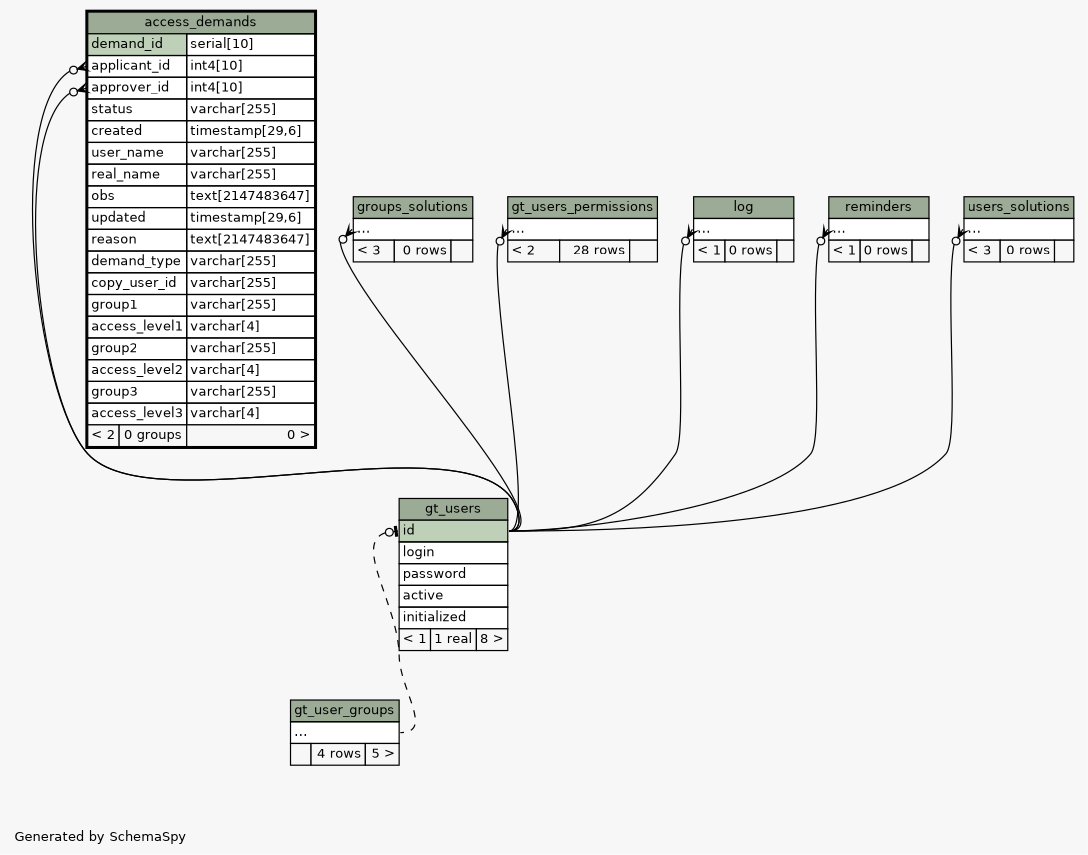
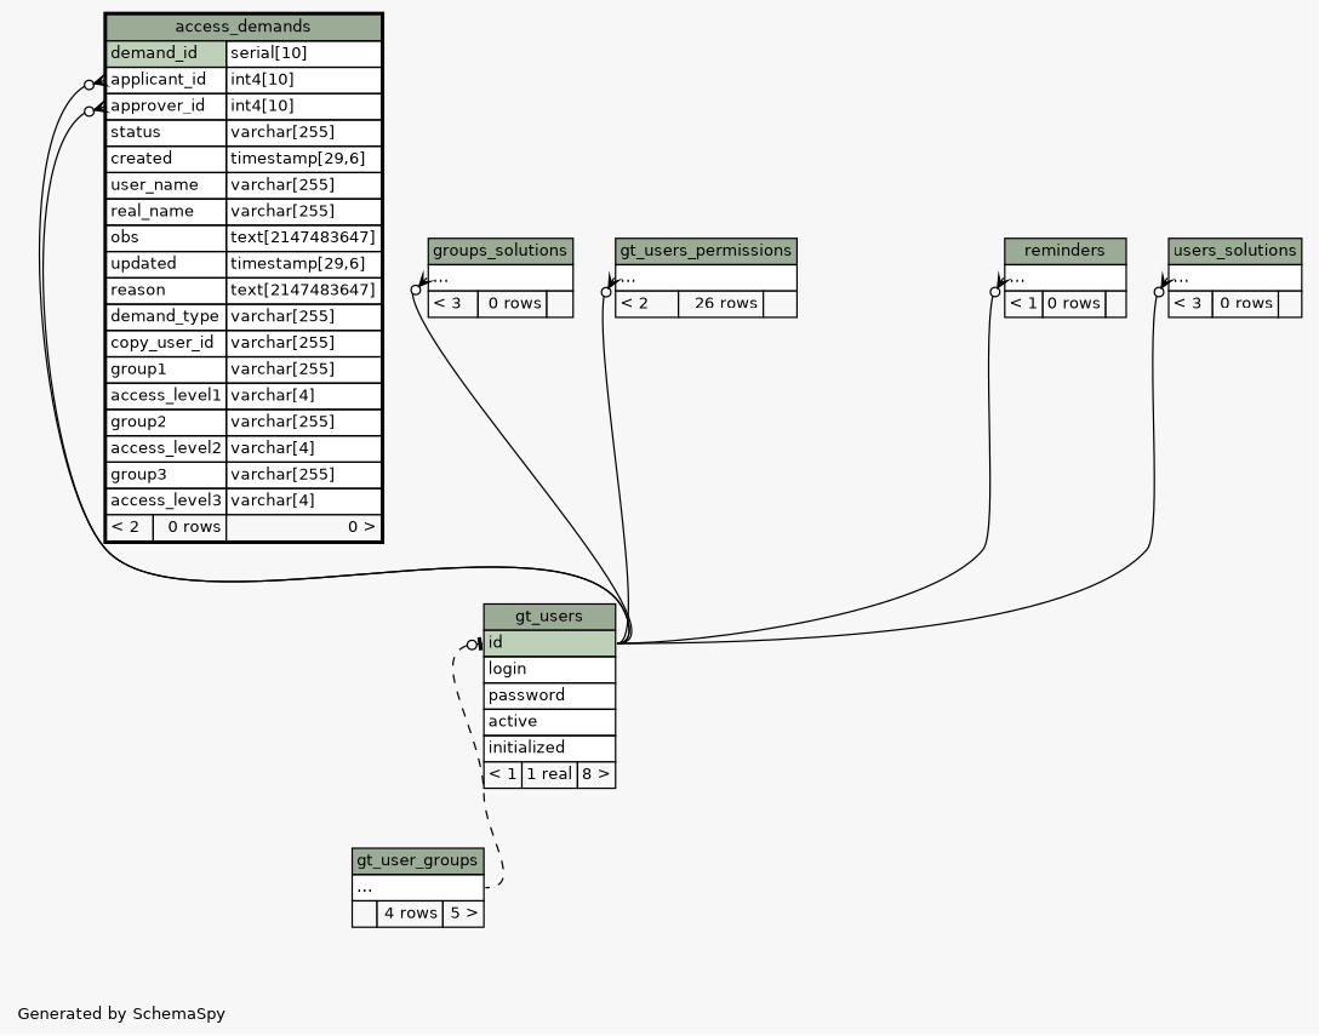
  digraph {
    bgcolor="#f7f7f7"
    fontname=Helvetica
    fontsize=11
    label="\nGenerated by SchemaSpy"
    labeljust=l
    nodesep=0.18
    rankdir=TB
    ranksep=0.46
    node [fontname=Helvetica fontsize=11 shape=plaintext]
    edge [arrowhead=none arrowsize=0.8 arrowtail=crowodot dir=back headport="id:e" tailport="elipses:w"]
-   n1 [label=<     <TABLE BORDER="2" CELLBORDER="1" CELLSPACING="0" BGCOLOR="#ffffff">       <TR><TD COLSPAN="3" BGCOLOR="#9bab96" ALIGN="CENTER">access_demands</TD></TR>       <TR><TD PORT="demand_id" COLSPAN="2" BGCOLOR="#bed1b8" ALIGN="LEFT">demand_id</TD><TD PORT="demand_id.type" ALIGN="LEFT">serial[10]</TD></TR>       <TR><TD PORT="applicant_id" COLSPAN="2" ALIGN="LEFT">applicant_id</TD><TD PORT="applicant_id.type" ALIGN="LEFT">int4[10]</TD></TR>       <TR><TD PORT="approver_id" COLSPAN="2" ALIGN="LEFT">approver_id</TD><TD PORT="approver_id.type" ALIGN="LEFT">int4[10]</TD></TR>       <TR><TD PORT="status" COLSPAN="2" ALIGN="LEFT">status</TD><TD PORT="status.type" ALIGN="LEFT">varchar[255]</TD></TR>       <TR><TD PORT="created" COLSPAN="2" ALIGN="LEFT">created</TD><TD PORT="created.type" ALIGN="LEFT">timestamp[29,6]</TD></TR>       <TR><TD PORT="user_name" COLSPAN="2" ALIGN="LEFT">user_name</TD><TD PORT="user_name.type" ALIGN="LEFT">varchar[255]</TD></TR>       <TR><TD PORT="real_name" COLSPAN="2" ALIGN="LEFT">real_name</TD><TD PORT="real_name.type" ALIGN="LEFT">varchar[255]</TD></TR>       <TR><TD PORT="obs" COLSPAN="2" ALIGN="LEFT">obs</TD><TD PORT="obs.type" ALIGN="LEFT">text[2147483647]</TD></TR>       <TR><TD PORT="updated" COLSPAN="2" ALIGN="LEFT">updated</TD><TD PORT="updated.type" ALIGN="LEFT">timestamp[29,6]</TD></TR>       <TR><TD PORT="reason" COLSPAN="2" ALIGN="LEFT">reason</TD><TD PORT="reason.type" ALIGN="LEFT">text[2147483647]</TD></TR>       <TR><TD PORT="demand_type" COLSPAN="2" ALIGN="LEFT">demand_type</TD><TD PORT="demand_type.type" ALIGN="LEFT">varchar[255]</TD></TR>       <TR><TD PORT="copy_user_id" COLSPAN="2" ALIGN="LEFT">copy_user_id</TD><TD PORT="copy_user_id.type" ALIGN="LEFT">varchar[255]</TD></TR>       <TR><TD PORT="group1" COLSPAN="2" ALIGN="LEFT">group1</TD><TD PORT="group1.type" ALIGN="LEFT">varchar[255]</TD></TR>       <TR><TD PORT="access_level1" COLSPAN="2" ALIGN="LEFT">access_level1</TD><TD PORT="access_level1.type" ALIGN="LEFT">varchar[4]</TD></TR>       <TR><TD PORT="group2" COLSPAN="2" ALIGN="LEFT">group2</TD><TD PORT="group2.type" ALIGN="LEFT">varchar[255]</TD></TR>       <TR><TD PORT="access_level2" COLSPAN="2" ALIGN="LEFT">access_level2</TD><TD PORT="access_level2.type" ALIGN="LEFT">varchar[4]</TD></TR>       <TR><TD PORT="group3" COLSPAN="2" ALIGN="LEFT">group3</TD><TD PORT="group3.type" ALIGN="LEFT">varchar[255]</TD></TR>       <TR><TD PORT="access_level3" COLSPAN="2" ALIGN="LEFT">access_level3</TD><TD PORT="access_level3.type" ALIGN="LEFT">varchar[4]</TD></TR>       <TR><TD ALIGN="LEFT" BGCOLOR="#f7f7f7">&lt; 2</TD><TD ALIGN="RIGHT" BGCOLOR="#f7f7f7">0 groups</TD><TD ALIGN="RIGHT" BGCOLOR="#f7f7f7">0 &gt;</TD></TR>     </TABLE>>]
+   n1 [label=<     <TABLE BORDER="2" CELLBORDER="1" CELLSPACING="0" BGCOLOR="#ffffff">       <TR><TD COLSPAN="3" BGCOLOR="#9bab96" ALIGN="CENTER">access_demands</TD></TR>       <TR><TD PORT="demand_id" COLSPAN="2" BGCOLOR="#bed1b8" ALIGN="LEFT">demand_id</TD><TD PORT="demand_id.type" ALIGN="LEFT">serial[10]</TD></TR>       <TR><TD PORT="applicant_id" COLSPAN="2" ALIGN="LEFT">applicant_id</TD><TD PORT="applicant_id.type" ALIGN="LEFT">int4[10]</TD></TR>       <TR><TD PORT="approver_id" COLSPAN="2" ALIGN="LEFT">approver_id</TD><TD PORT="approver_id.type" ALIGN="LEFT">int4[10]</TD></TR>       <TR><TD PORT="status" COLSPAN="2" ALIGN="LEFT">status</TD><TD PORT="status.type" ALIGN="LEFT">varchar[255]</TD></TR>       <TR><TD PORT="created" COLSPAN="2" ALIGN="LEFT">created</TD><TD PORT="created.type" ALIGN="LEFT">timestamp[29,6]</TD></TR>       <TR><TD PORT="user_name" COLSPAN="2" ALIGN="LEFT">user_name</TD><TD PORT="user_name.type" ALIGN="LEFT">varchar[255]</TD></TR>       <TR><TD PORT="real_name" COLSPAN="2" ALIGN="LEFT">real_name</TD><TD PORT="real_name.type" ALIGN="LEFT">varchar[255]</TD></TR>       <TR><TD PORT="obs" COLSPAN="2" ALIGN="LEFT">obs</TD><TD PORT="obs.type" ALIGN="LEFT">text[2147483647]</TD></TR>       <TR><TD PORT="updated" COLSPAN="2" ALIGN="LEFT">updated</TD><TD PORT="updated.type" ALIGN="LEFT">timestamp[29,6]</TD></TR>       <TR><TD PORT="reason" COLSPAN="2" ALIGN="LEFT">reason</TD><TD PORT="reason.type" ALIGN="LEFT">text[2147483647]</TD></TR>       <TR><TD PORT="demand_type" COLSPAN="2" ALIGN="LEFT">demand_type</TD><TD PORT="demand_type.type" ALIGN="LEFT">varchar[255]</TD></TR>       <TR><TD PORT="copy_user_id" COLSPAN="2" ALIGN="LEFT">copy_user_id</TD><TD PORT="copy_user_id.type" ALIGN="LEFT">varchar[255]</TD></TR>       <TR><TD PORT="group1" COLSPAN="2" ALIGN="LEFT">group1</TD><TD PORT="group1.type" ALIGN="LEFT">varchar[255]</TD></TR>       <TR><TD PORT="access_level1" COLSPAN="2" ALIGN="LEFT">access_level1</TD><TD PORT="access_level1.type" ALIGN="LEFT">varchar[4]</TD></TR>       <TR><TD PORT="group2" COLSPAN="2" ALIGN="LEFT">group2</TD><TD PORT="group2.type" ALIGN="LEFT">varchar[255]</TD></TR>       <TR><TD PORT="access_level2" COLSPAN="2" ALIGN="LEFT">access_level2</TD><TD PORT="access_level2.type" ALIGN="LEFT">varchar[4]</TD></TR>       <TR><TD PORT="group3" COLSPAN="2" ALIGN="LEFT">group3</TD><TD PORT="group3.type" ALIGN="LEFT">varchar[255]</TD></TR>       <TR><TD PORT="access_level3" COLSPAN="2" ALIGN="LEFT">access_level3</TD><TD PORT="access_level3.type" ALIGN="LEFT">varchar[4]</TD></TR>       <TR><TD ALIGN="LEFT" BGCOLOR="#f7f7f7">&lt; 2</TD><TD ALIGN="RIGHT" BGCOLOR="#f7f7f7">0 rows</TD><TD ALIGN="RIGHT" BGCOLOR="#f7f7f7">0 &gt;</TD></TR>     </TABLE>>]
    n2 [label=<     <TABLE BORDER="0" CELLBORDER="1" CELLSPACING="0" BGCOLOR="#ffffff">       <TR><TD COLSPAN="3" BGCOLOR="#9bab96" ALIGN="CENTER">gt_users</TD></TR>       <TR><TD PORT="id" COLSPAN="3" BGCOLOR="#bed1b8" ALIGN="LEFT">id</TD></TR>       <TR><TD PORT="login" COLSPAN="3" ALIGN="LEFT">login</TD></TR>       <TR><TD PORT="password" COLSPAN="3" ALIGN="LEFT">password</TD></TR>       <TR><TD PORT="active" COLSPAN="3" ALIGN="LEFT">active</TD></TR>       <TR><TD PORT="initialized" COLSPAN="3" ALIGN="LEFT">initialized</TD></TR>       <TR><TD ALIGN="LEFT" BGCOLOR="#f7f7f7">&lt; 1</TD><TD ALIGN="RIGHT" BGCOLOR="#f7f7f7">1 real</TD><TD ALIGN="RIGHT" BGCOLOR="#f7f7f7">8 &gt;</TD></TR>     </TABLE>>]
    n3 [label=<     <TABLE BORDER="0" CELLBORDER="1" CELLSPACING="0" BGCOLOR="#ffffff">       <TR><TD COLSPAN="3" BGCOLOR="#9bab96" ALIGN="CENTER">gt_user_groups</TD></TR>       <TR><TD PORT="elipses" COLSPAN="3" ALIGN="LEFT">...</TD></TR>       <TR><TD ALIGN="LEFT" BGCOLOR="#f7f7f7">  </TD><TD ALIGN="RIGHT" BGCOLOR="#f7f7f7">4 rows</TD><TD ALIGN="RIGHT" BGCOLOR="#f7f7f7">5 &gt;</TD></TR>     </TABLE>>]
    n4 [label=<     <TABLE BORDER="0" CELLBORDER="1" CELLSPACING="0" BGCOLOR="#ffffff">       <TR><TD COLSPAN="3" BGCOLOR="#9bab96" ALIGN="CENTER">groups_solutions</TD></TR>       <TR><TD PORT="elipses" COLSPAN="3" ALIGN="LEFT">...</TD></TR>       <TR><TD ALIGN="LEFT" BGCOLOR="#f7f7f7">&lt; 3</TD><TD ALIGN="RIGHT" BGCOLOR="#f7f7f7">0 rows</TD><TD ALIGN="RIGHT" BGCOLOR="#f7f7f7">  </TD></TR>     </TABLE>>]
-   n5 [label=<     <TABLE BORDER="0" CELLBORDER="1" CELLSPACING="0" BGCOLOR="#ffffff">       <TR><TD COLSPAN="3" BGCOLOR="#9bab96" ALIGN="CENTER">gt_users_permissions</TD></TR>       <TR><TD PORT="elipses" COLSPAN="3" ALIGN="LEFT">...</TD></TR>       <TR><TD ALIGN="LEFT" BGCOLOR="#f7f7f7">&lt; 2</TD><TD ALIGN="RIGHT" BGCOLOR="#f7f7f7">28 rows</TD><TD ALIGN="RIGHT" BGCOLOR="#f7f7f7">  </TD></TR>     </TABLE>>]
-   n6 [label=<     <TABLE BORDER="0" CELLBORDER="1" CELLSPACING="0" BGCOLOR="#ffffff">       <TR><TD COLSPAN="3" BGCOLOR="#9bab96" ALIGN="CENTER">log</TD></TR>       <TR><TD PORT="elipses" COLSPAN="3" ALIGN="LEFT">...</TD></TR>       <TR><TD ALIGN="LEFT" BGCOLOR="#f7f7f7">&lt; 1</TD><TD ALIGN="RIGHT" BGCOLOR="#f7f7f7">0 rows</TD><TD ALIGN="RIGHT" BGCOLOR="#f7f7f7">  </TD></TR>     </TABLE>>]
+   n5 [label=<     <TABLE BORDER="0" CELLBORDER="1" CELLSPACING="0" BGCOLOR="#ffffff">       <TR><TD COLSPAN="3" BGCOLOR="#9bab96" ALIGN="CENTER">gt_users_permissions</TD></TR>       <TR><TD PORT="elipses" COLSPAN="3" ALIGN="LEFT">...</TD></TR>       <TR><TD ALIGN="LEFT" BGCOLOR="#f7f7f7">&lt; 2</TD><TD ALIGN="RIGHT" BGCOLOR="#f7f7f7">26 rows</TD><TD ALIGN="RIGHT" BGCOLOR="#f7f7f7">  </TD></TR>     </TABLE>>]
    n7 [label=<     <TABLE BORDER="0" CELLBORDER="1" CELLSPACING="0" BGCOLOR="#ffffff">       <TR><TD COLSPAN="3" BGCOLOR="#9bab96" ALIGN="CENTER">reminders</TD></TR>       <TR><TD PORT="elipses" COLSPAN="3" ALIGN="LEFT">...</TD></TR>       <TR><TD ALIGN="LEFT" BGCOLOR="#f7f7f7">&lt; 1</TD><TD ALIGN="RIGHT" BGCOLOR="#f7f7f7">0 rows</TD><TD ALIGN="RIGHT" BGCOLOR="#f7f7f7">  </TD></TR>     </TABLE>>]
    n8 [label=<     <TABLE BORDER="0" CELLBORDER="1" CELLSPACING="0" BGCOLOR="#ffffff">       <TR><TD COLSPAN="3" BGCOLOR="#9bab96" ALIGN="CENTER">users_solutions</TD></TR>       <TR><TD PORT="elipses" COLSPAN="3" ALIGN="LEFT">...</TD></TR>       <TR><TD ALIGN="LEFT" BGCOLOR="#f7f7f7">&lt; 3</TD><TD ALIGN="RIGHT" BGCOLOR="#f7f7f7">0 rows</TD><TD ALIGN="RIGHT" BGCOLOR="#f7f7f7">  </TD></TR>     </TABLE>>]
    n1 -> n2 [tailport="applicant_id:w"]
    n1 -> n2 [tailport="approver_id:w"]
    n2 -> n3 [arrowtail=teeodot headport="elipses:e" style=dashed tailport="id:w"]
    n4 -> n2
    n5 -> n2
-   n6 -> n2
    n7 -> n2
    n8 -> n2
  }
